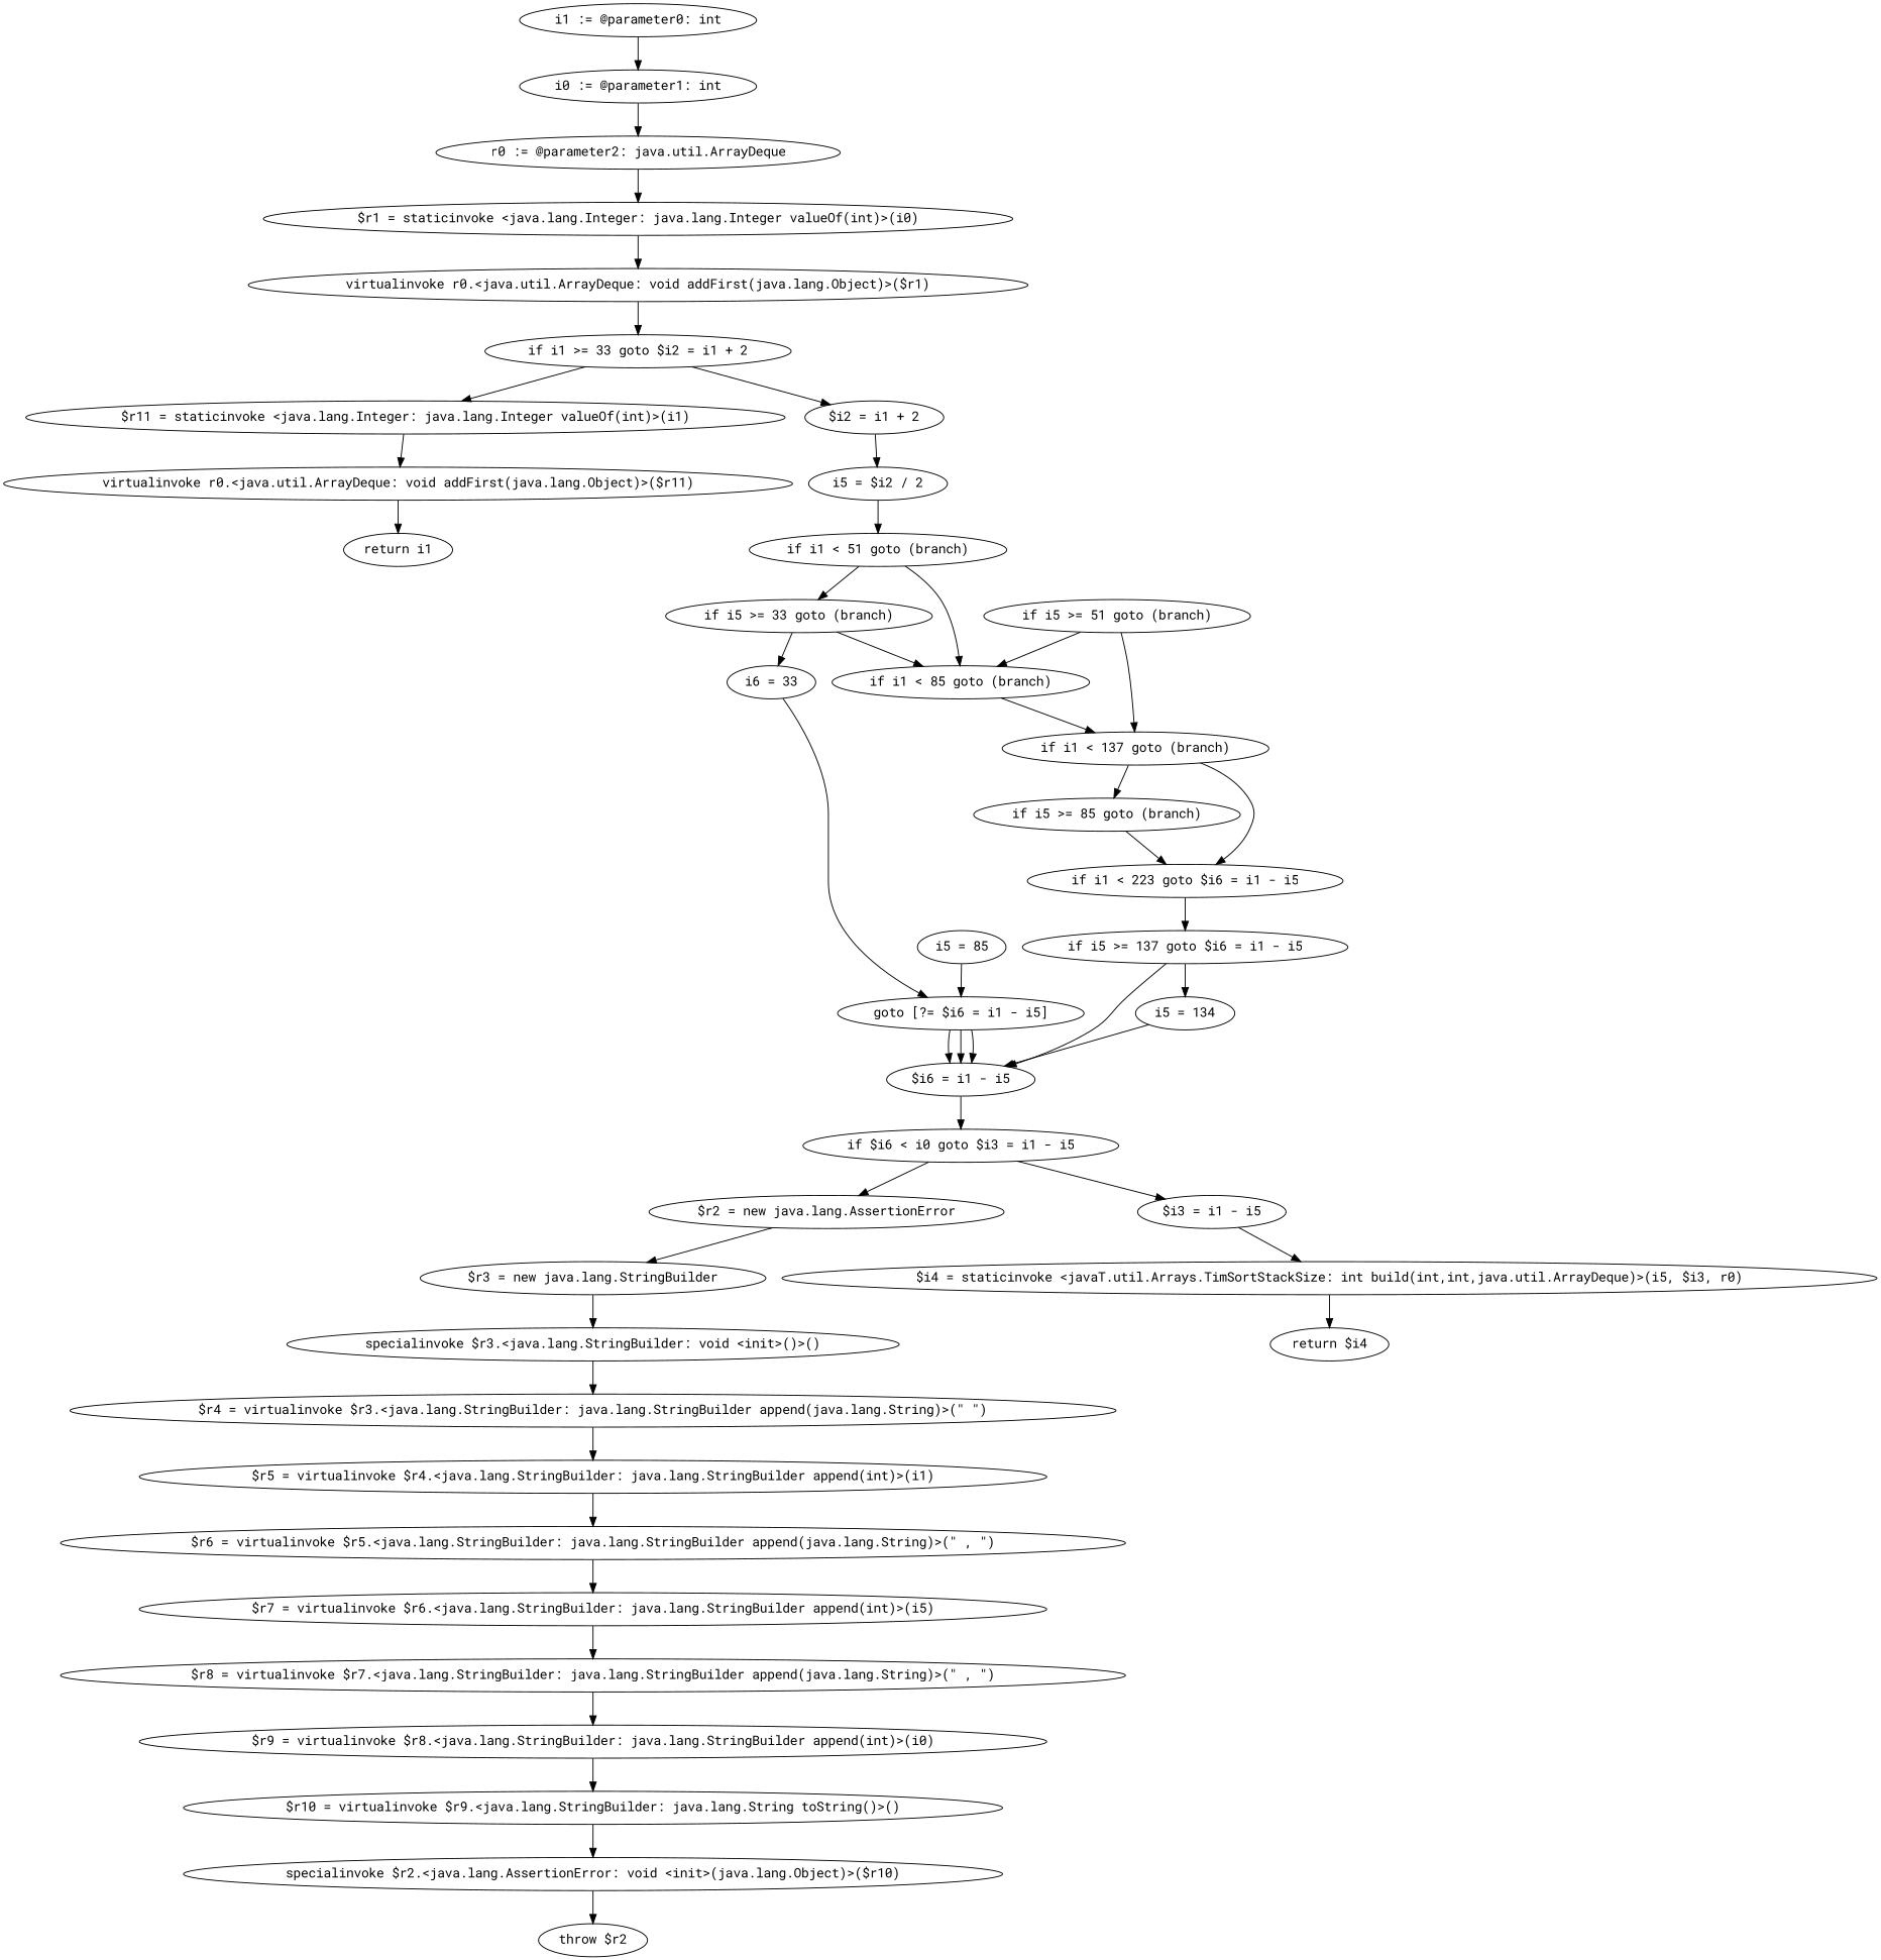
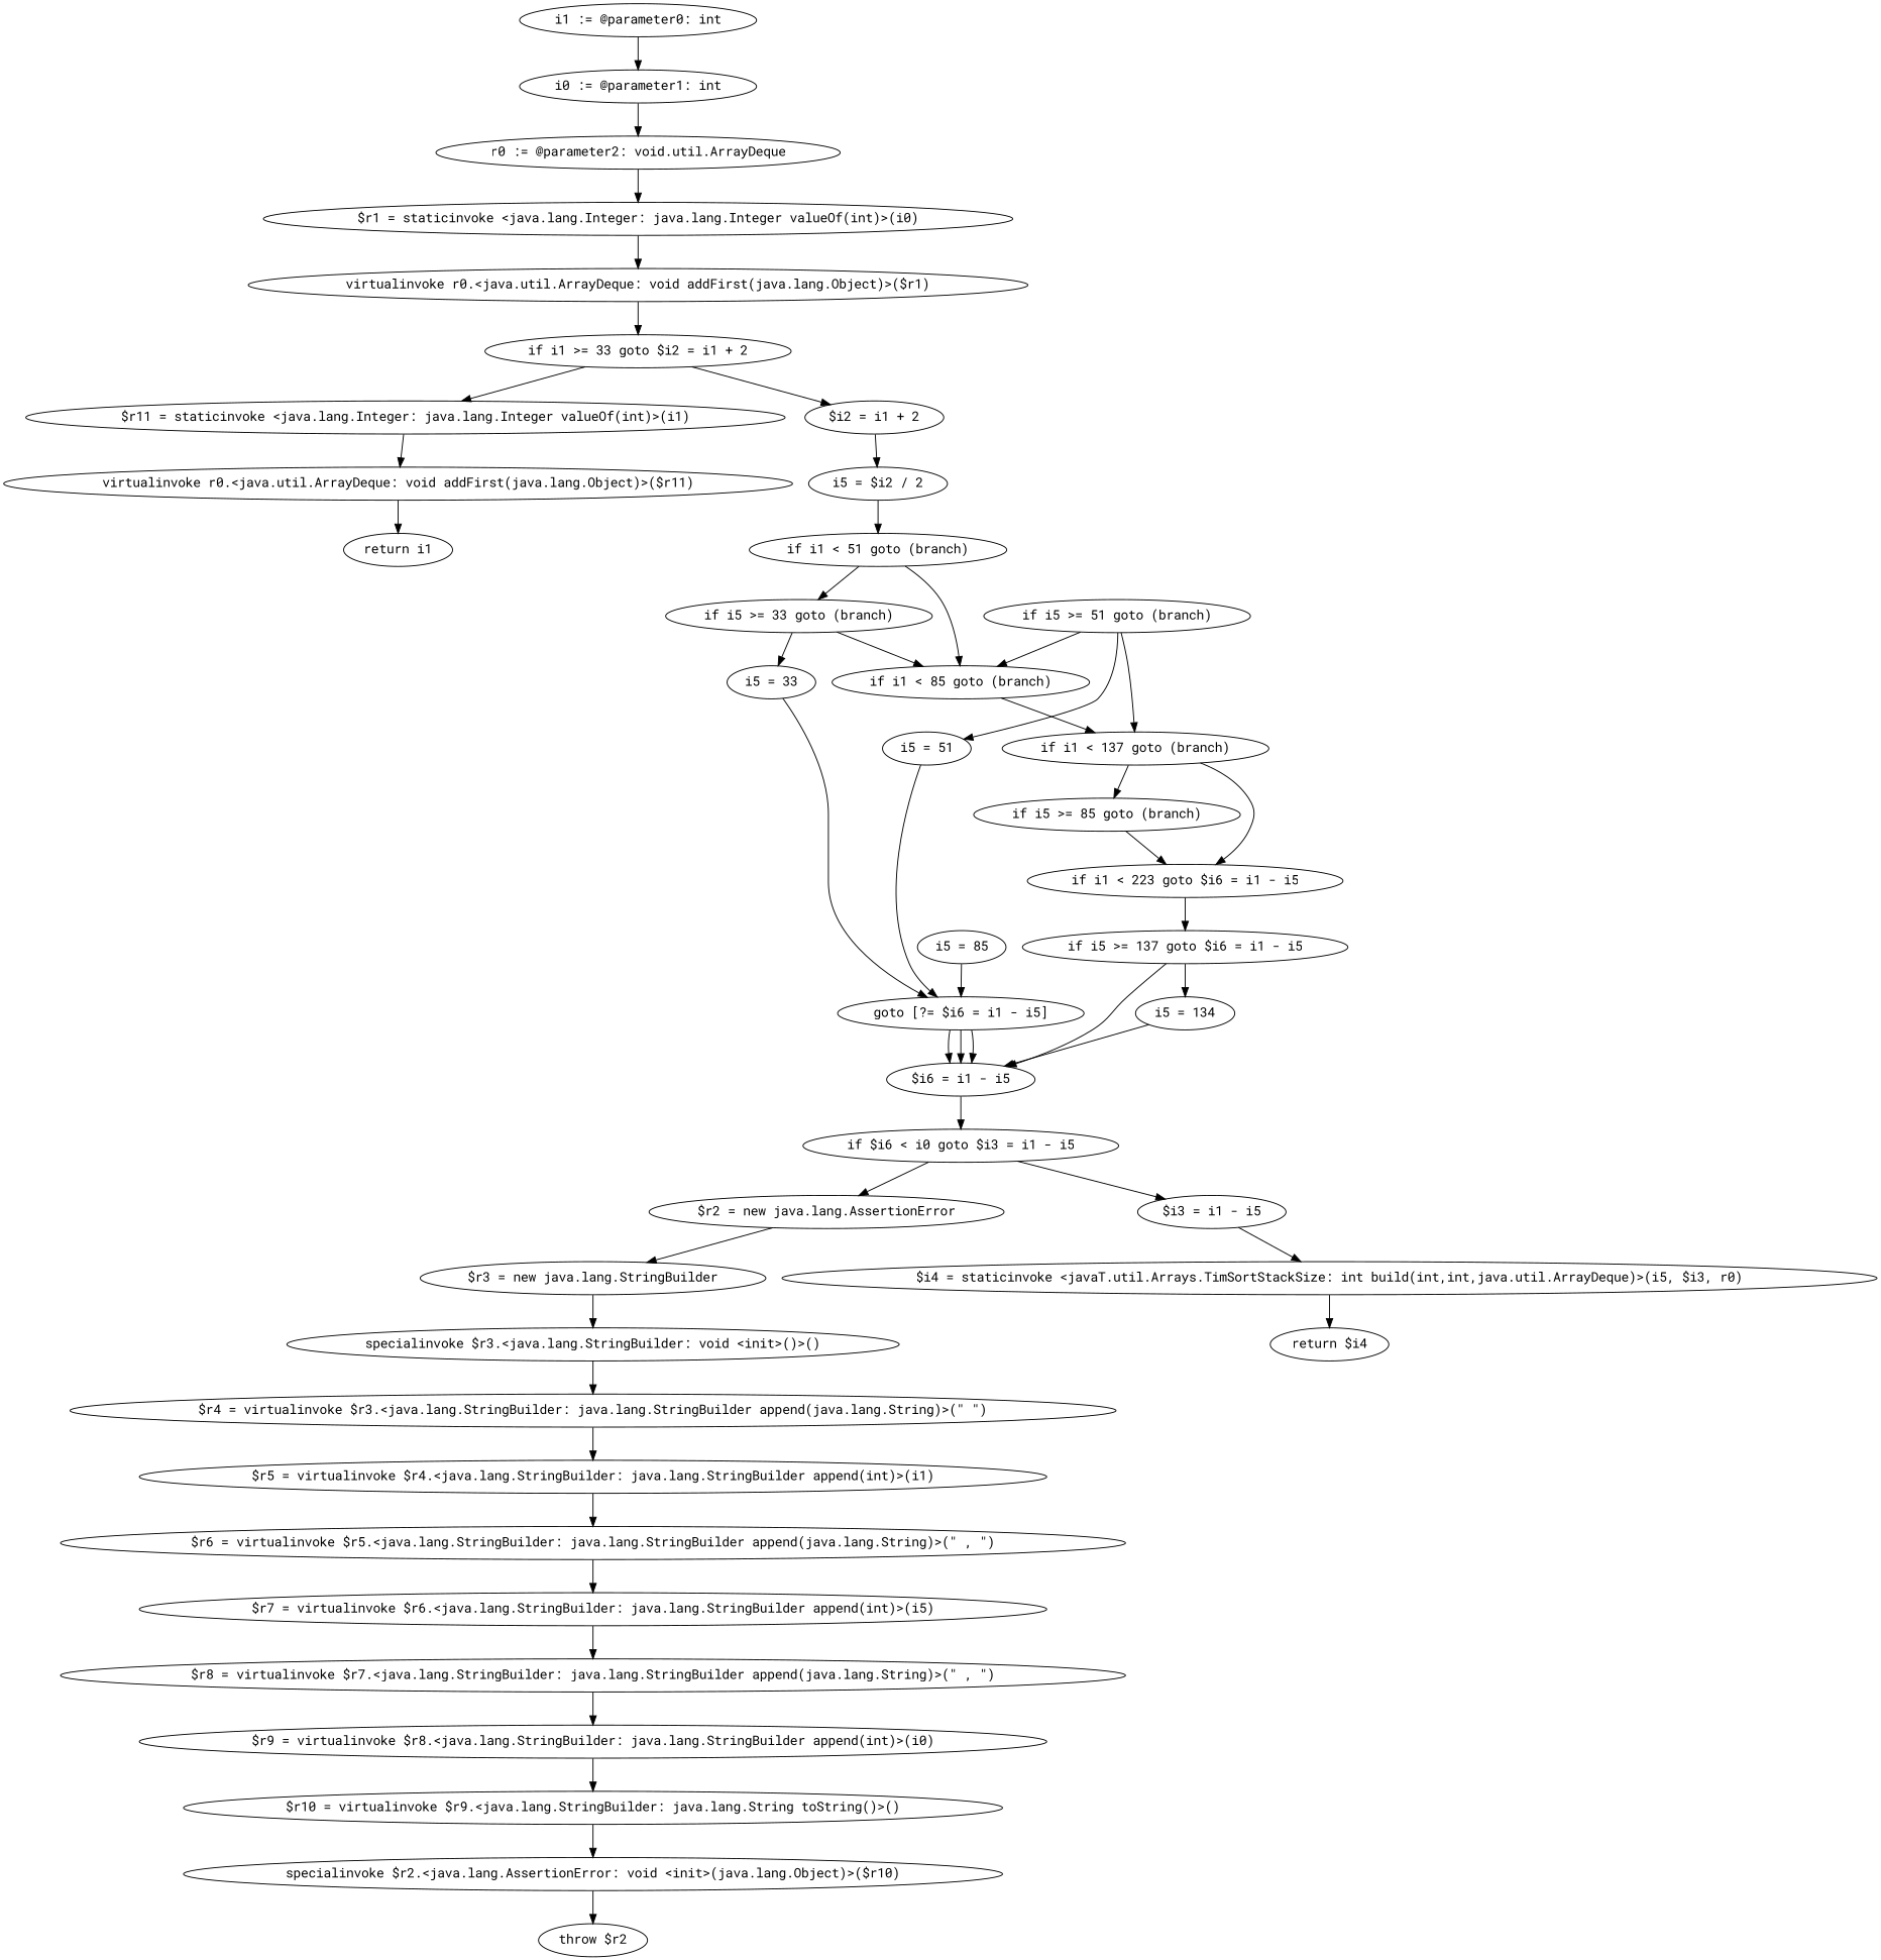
  digraph {
    fontname="Roboto Mono"
    node [fontname="Roboto Mono"]
    edge [fontname="Roboto Mono"]
    "i1 := @parameter0: int"
    "i0 := @parameter1: int"
-   "r0 := @parameter2: java.util.ArrayDeque"
+   "r0 := @parameter2: java.util.ArrayDeque" [label="r0 := @parameter2: void.util.ArrayDeque"]
    "$r1 = staticinvoke <java.lang.Integer: java.lang.Integer valueOf(int)>(i0)"
    "virtualinvoke r0.<java.util.ArrayDeque: void addFirst(java.lang.Object)>($r1)"
    "if i1 >= 33 goto $i2 = i1 + 2"
    "$r11 = staticinvoke <java.lang.Integer: java.lang.Integer valueOf(int)>(i1)"
    "$i2 = i1 + 2"
    "virtualinvoke r0.<java.util.ArrayDeque: void addFirst(java.lang.Object)>($r11)"
    "i5 = $i2 / 2"
    "return i1"
    "if i1 < 51 goto (branch)"
    "if i5 >= 33 goto (branch)"
    "if i1 < 85 goto (branch)"
-   "i5 = 33" [label="i6 = 33"]
+   "i5 = 33"
    "if i1 < 137 goto (branch)"
    "goto [?= $i6 = i1 - i5]"
    "$i6 = i1 - i5"
    "if $i6 < i0 goto $i3 = i1 - i5"
    "if i5 >= 51 goto (branch)"
+   "i5 = 51"
    "if i5 >= 85 goto (branch)"
    "if i1 < 223 goto $i6 = i1 - i5"
    "if i5 >= 137 goto $i6 = i1 - i5"
    "i5 = 85"
    n26 [label="i5 = 134"]
    "$r2 = new java.lang.AssertionError"
    "$i3 = i1 - i5"
    "$r3 = new java.lang.StringBuilder"
    "$i4 = staticinvoke <javaT.util.Arrays.TimSortStackSize: int build(int,int,java.util.ArrayDeque)>(i5, $i3, r0)"
    "specialinvoke $r3.<java.lang.StringBuilder: void <init>()>()"
    "$r4 = virtualinvoke $r3.<java.lang.StringBuilder: java.lang.StringBuilder append(java.lang.String)>(\" \")"
    "$r5 = virtualinvoke $r4.<java.lang.StringBuilder: java.lang.StringBuilder append(int)>(i1)"
    "$r6 = virtualinvoke $r5.<java.lang.StringBuilder: java.lang.StringBuilder append(java.lang.String)>(\" , \")"
    "$r7 = virtualinvoke $r6.<java.lang.StringBuilder: java.lang.StringBuilder append(int)>(i5)"
    "$r8 = virtualinvoke $r7.<java.lang.StringBuilder: java.lang.StringBuilder append(java.lang.String)>(\" , \")"
    "$r9 = virtualinvoke $r8.<java.lang.StringBuilder: java.lang.StringBuilder append(int)>(i0)"
    "$r10 = virtualinvoke $r9.<java.lang.StringBuilder: java.lang.String toString()>()"
    "specialinvoke $r2.<java.lang.AssertionError: void <init>(java.lang.Object)>($r10)"
    "throw $r2"
    "return $i4"
    "i1 := @parameter0: int" -> "i0 := @parameter1: int"
    "i0 := @parameter1: int" -> "r0 := @parameter2: java.util.ArrayDeque"
    "r0 := @parameter2: java.util.ArrayDeque" -> "$r1 = staticinvoke <java.lang.Integer: java.lang.Integer valueOf(int)>(i0)"
    "$r1 = staticinvoke <java.lang.Integer: java.lang.Integer valueOf(int)>(i0)" -> "virtualinvoke r0.<java.util.ArrayDeque: void addFirst(java.lang.Object)>($r1)"
    "virtualinvoke r0.<java.util.ArrayDeque: void addFirst(java.lang.Object)>($r1)" -> "if i1 >= 33 goto $i2 = i1 + 2"
    "if i1 >= 33 goto $i2 = i1 + 2" -> "$r11 = staticinvoke <java.lang.Integer: java.lang.Integer valueOf(int)>(i1)"
    "if i1 >= 33 goto $i2 = i1 + 2" -> "$i2 = i1 + 2"
    "$r11 = staticinvoke <java.lang.Integer: java.lang.Integer valueOf(int)>(i1)" -> "virtualinvoke r0.<java.util.ArrayDeque: void addFirst(java.lang.Object)>($r11)"
    "$i2 = i1 + 2" -> "i5 = $i2 / 2"
    "virtualinvoke r0.<java.util.ArrayDeque: void addFirst(java.lang.Object)>($r11)" -> "return i1"
    "i5 = $i2 / 2" -> "if i1 < 51 goto (branch)"
    "if i1 < 51 goto (branch)" -> "if i5 >= 33 goto (branch)"
    "if i1 < 51 goto (branch)" -> "if i1 < 85 goto (branch)"
    "if i5 >= 33 goto (branch)" -> "if i1 < 85 goto (branch)"
    "if i5 >= 33 goto (branch)" -> "i5 = 33"
    "if i1 < 85 goto (branch)" -> "if i1 < 137 goto (branch)"
    "i5 = 33" -> "goto [?= $i6 = i1 - i5]"
    "if i1 < 137 goto (branch)" -> "if i5 >= 85 goto (branch)"
    "if i1 < 137 goto (branch)" -> "if i1 < 223 goto $i6 = i1 - i5"
    "goto [?= $i6 = i1 - i5]" -> "$i6 = i1 - i5"
    "goto [?= $i6 = i1 - i5]" -> "$i6 = i1 - i5"
    "goto [?= $i6 = i1 - i5]" -> "$i6 = i1 - i5"
    "$i6 = i1 - i5" -> "if $i6 < i0 goto $i3 = i1 - i5"
    "if $i6 < i0 goto $i3 = i1 - i5" -> "$r2 = new java.lang.AssertionError"
    "if $i6 < i0 goto $i3 = i1 - i5" -> "$i3 = i1 - i5"
    "if i5 >= 51 goto (branch)" -> "if i1 < 85 goto (branch)"
    "if i5 >= 51 goto (branch)" -> "if i1 < 137 goto (branch)"
+   "if i5 >= 51 goto (branch)" -> "i5 = 51"
+   "i5 = 51" -> "goto [?= $i6 = i1 - i5]"
    "if i5 >= 85 goto (branch)" -> "if i1 < 223 goto $i6 = i1 - i5"
    "if i1 < 223 goto $i6 = i1 - i5" -> "if i5 >= 137 goto $i6 = i1 - i5"
    "if i5 >= 137 goto $i6 = i1 - i5" -> "$i6 = i1 - i5"
    "if i5 >= 137 goto $i6 = i1 - i5" -> n26
    "i5 = 85" -> "goto [?= $i6 = i1 - i5]"
    n26 -> "$i6 = i1 - i5"
    "$r2 = new java.lang.AssertionError" -> "$r3 = new java.lang.StringBuilder"
    "$i3 = i1 - i5" -> "$i4 = staticinvoke <javaT.util.Arrays.TimSortStackSize: int build(int,int,java.util.ArrayDeque)>(i5, $i3, r0)"
    "$r3 = new java.lang.StringBuilder" -> "specialinvoke $r3.<java.lang.StringBuilder: void <init>()>()"
    "$i4 = staticinvoke <javaT.util.Arrays.TimSortStackSize: int build(int,int,java.util.ArrayDeque)>(i5, $i3, r0)" -> "return $i4"
    "specialinvoke $r3.<java.lang.StringBuilder: void <init>()>()" -> "$r4 = virtualinvoke $r3.<java.lang.StringBuilder: java.lang.StringBuilder append(java.lang.String)>(\" \")"
    "$r4 = virtualinvoke $r3.<java.lang.StringBuilder: java.lang.StringBuilder append(java.lang.String)>(\" \")" -> "$r5 = virtualinvoke $r4.<java.lang.StringBuilder: java.lang.StringBuilder append(int)>(i1)"
    "$r5 = virtualinvoke $r4.<java.lang.StringBuilder: java.lang.StringBuilder append(int)>(i1)" -> "$r6 = virtualinvoke $r5.<java.lang.StringBuilder: java.lang.StringBuilder append(java.lang.String)>(\" , \")"
    "$r6 = virtualinvoke $r5.<java.lang.StringBuilder: java.lang.StringBuilder append(java.lang.String)>(\" , \")" -> "$r7 = virtualinvoke $r6.<java.lang.StringBuilder: java.lang.StringBuilder append(int)>(i5)"
    "$r7 = virtualinvoke $r6.<java.lang.StringBuilder: java.lang.StringBuilder append(int)>(i5)" -> "$r8 = virtualinvoke $r7.<java.lang.StringBuilder: java.lang.StringBuilder append(java.lang.String)>(\" , \")"
    "$r8 = virtualinvoke $r7.<java.lang.StringBuilder: java.lang.StringBuilder append(java.lang.String)>(\" , \")" -> "$r9 = virtualinvoke $r8.<java.lang.StringBuilder: java.lang.StringBuilder append(int)>(i0)"
    "$r9 = virtualinvoke $r8.<java.lang.StringBuilder: java.lang.StringBuilder append(int)>(i0)" -> "$r10 = virtualinvoke $r9.<java.lang.StringBuilder: java.lang.String toString()>()"
    "$r10 = virtualinvoke $r9.<java.lang.StringBuilder: java.lang.String toString()>()" -> "specialinvoke $r2.<java.lang.AssertionError: void <init>(java.lang.Object)>($r10)"
    "specialinvoke $r2.<java.lang.AssertionError: void <init>(java.lang.Object)>($r10)" -> "throw $r2"
  }
